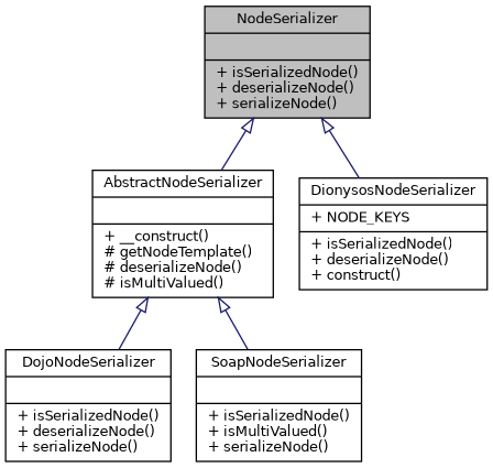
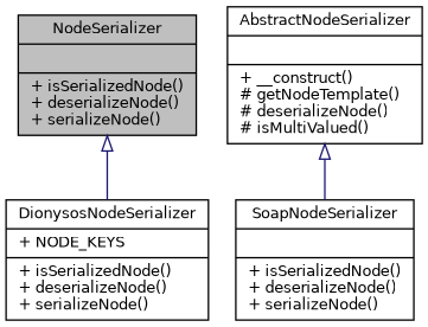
  digraph {
    node [color=black fillcolor=white fontname=Helvetica fontsize=10 shape=record style=filled]
    edge [arrowtail=onormal color=midnightblue dir=back fontname=Helvetica fontsize=10 labelfontname=Helvetica labelfontsize=10 style=solid]
    n1 [fillcolor=grey75 fontcolor=black height=0.2 label="{NodeSerializer\n||+ isSerializedNode()\l+ deserializeNode()\l+ serializeNode()\l}" width=0.4]
    n2 [height=0.2 label="{AbstractNodeSerializer\n||+ __construct()\l# getNodeTemplate()\l# deserializeNode()\l# isMultiValued()\l}" width=0.4]
-   n3 [height=0.2 label="{DionysosNodeSerializer\n|+ NODE_KEYS\l|+ isSerializedNode()\l+ deserializeNode()\l+ construct()\l}" width=0.4]
-   n4 [height=0.2 label="{DojoNodeSerializer\n||+ isSerializedNode()\l+ deserializeNode()\l+ serializeNode()\l}" width=0.4]
-   n5 [height=0.2 label="{SoapNodeSerializer\n||+ isSerializedNode()\l+ isMultiValued()\l+ serializeNode()\l}" width=0.4]
-   n1 -> n2
+   n3 [height=0.2 label="{DionysosNodeSerializer\n|+ NODE_KEYS\l|+ isSerializedNode()\l+ deserializeNode()\l+ serializeNode()\l}" width=0.4]
+   n5 [height=0.2 label="{SoapNodeSerializer\n||+ isSerializedNode()\l+ deserializeNode()\l+ serializeNode()\l}" width=0.4]
    n1 -> n3
-   n2 -> n4
    n2 -> n5
  }
